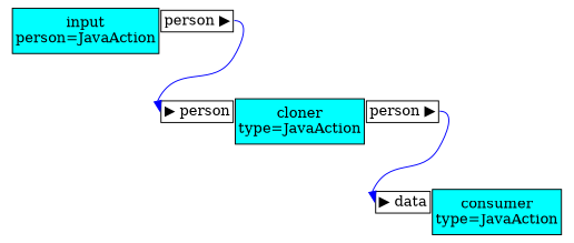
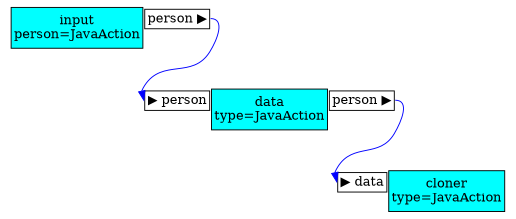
  digraph {
    node [shape=none]
    edge [color=blue tailport=output_person]
-   n1 [label=< <TABLE BORDER="0" CELLBORDER="0" CELLSPACING="0">   <TR>     <TD ROWSPAN="2">       <TABLE BORDER="0" CELLBORDER="1" CELLSPACING="0">         <TR><TD ALIGN="LEFT" PORT="input_person">&#9654; person</TD></TR>         <TR><TD BORDER="0"> </TD></TR>       </TABLE>     </TD>     <TD ROWSPAN="2" BGCOLOR="cyan" BORDER="1">cloner<BR/>type=JavaAction</TD>     <TD ROWSPAN="2">       <TABLE BORDER="0" CELLBORDER="1" CELLSPACING="0">         <TR><TD ALIGN="RIGHT" PORT="output_person">person &#9654;</TD></TR>         <TR><TD BORDER="0"> </TD></TR>       </TABLE>     </TD>   </TR> </TABLE>>]
-   n2 [label=< <TABLE BORDER="0" CELLBORDER="0" CELLSPACING="0">   <TR>     <TD ROWSPAN="2">       <TABLE BORDER="0" CELLBORDER="1" CELLSPACING="0">         <TR><TD ALIGN="LEFT" PORT="input_data">&#9654; data</TD></TR>         <TR><TD BORDER="0"> </TD></TR>       </TABLE>     </TD>     <TD ROWSPAN="2" BGCOLOR="cyan" BORDER="1">consumer<BR/>type=JavaAction</TD>   </TR> </TABLE>>]
+   n1 [label=< <TABLE BORDER="0" CELLBORDER="0" CELLSPACING="0">   <TR>     <TD ROWSPAN="2">       <TABLE BORDER="0" CELLBORDER="1" CELLSPACING="0">         <TR><TD ALIGN="LEFT" PORT="input_person">&#9654; person</TD></TR>         <TR><TD BORDER="0"> </TD></TR>       </TABLE>     </TD>     <TD ROWSPAN="2" BGCOLOR="cyan" BORDER="1">data<BR/>type=JavaAction</TD>     <TD ROWSPAN="2">       <TABLE BORDER="0" CELLBORDER="1" CELLSPACING="0">         <TR><TD ALIGN="RIGHT" PORT="output_person">person &#9654;</TD></TR>         <TR><TD BORDER="0"> </TD></TR>       </TABLE>     </TD>   </TR> </TABLE>>]
+   n2 [label=< <TABLE BORDER="0" CELLBORDER="0" CELLSPACING="0">   <TR>     <TD ROWSPAN="2">       <TABLE BORDER="0" CELLBORDER="1" CELLSPACING="0">         <TR><TD ALIGN="LEFT" PORT="input_data">&#9654; data</TD></TR>         <TR><TD BORDER="0"> </TD></TR>       </TABLE>     </TD>     <TD ROWSPAN="2" BGCOLOR="cyan" BORDER="1">cloner<BR/>type=JavaAction</TD>   </TR> </TABLE>>]
    n3 [label=< <TABLE BORDER="0" CELLBORDER="0" CELLSPACING="0">   <TR>     <TD ROWSPAN="2" BGCOLOR="cyan" BORDER="1">input<BR/>person=JavaAction</TD>     <TD ROWSPAN="2">       <TABLE BORDER="0" CELLBORDER="1" CELLSPACING="0">         <TR><TD ALIGN="RIGHT" PORT="output_person">person &#9654;</TD></TR>         <TR><TD BORDER="0"> </TD></TR>       </TABLE>     </TD>   </TR> </TABLE>>]
    n1 -> n2 [headport=input_data]
    n3 -> n1 [headport=input_person]
  }
